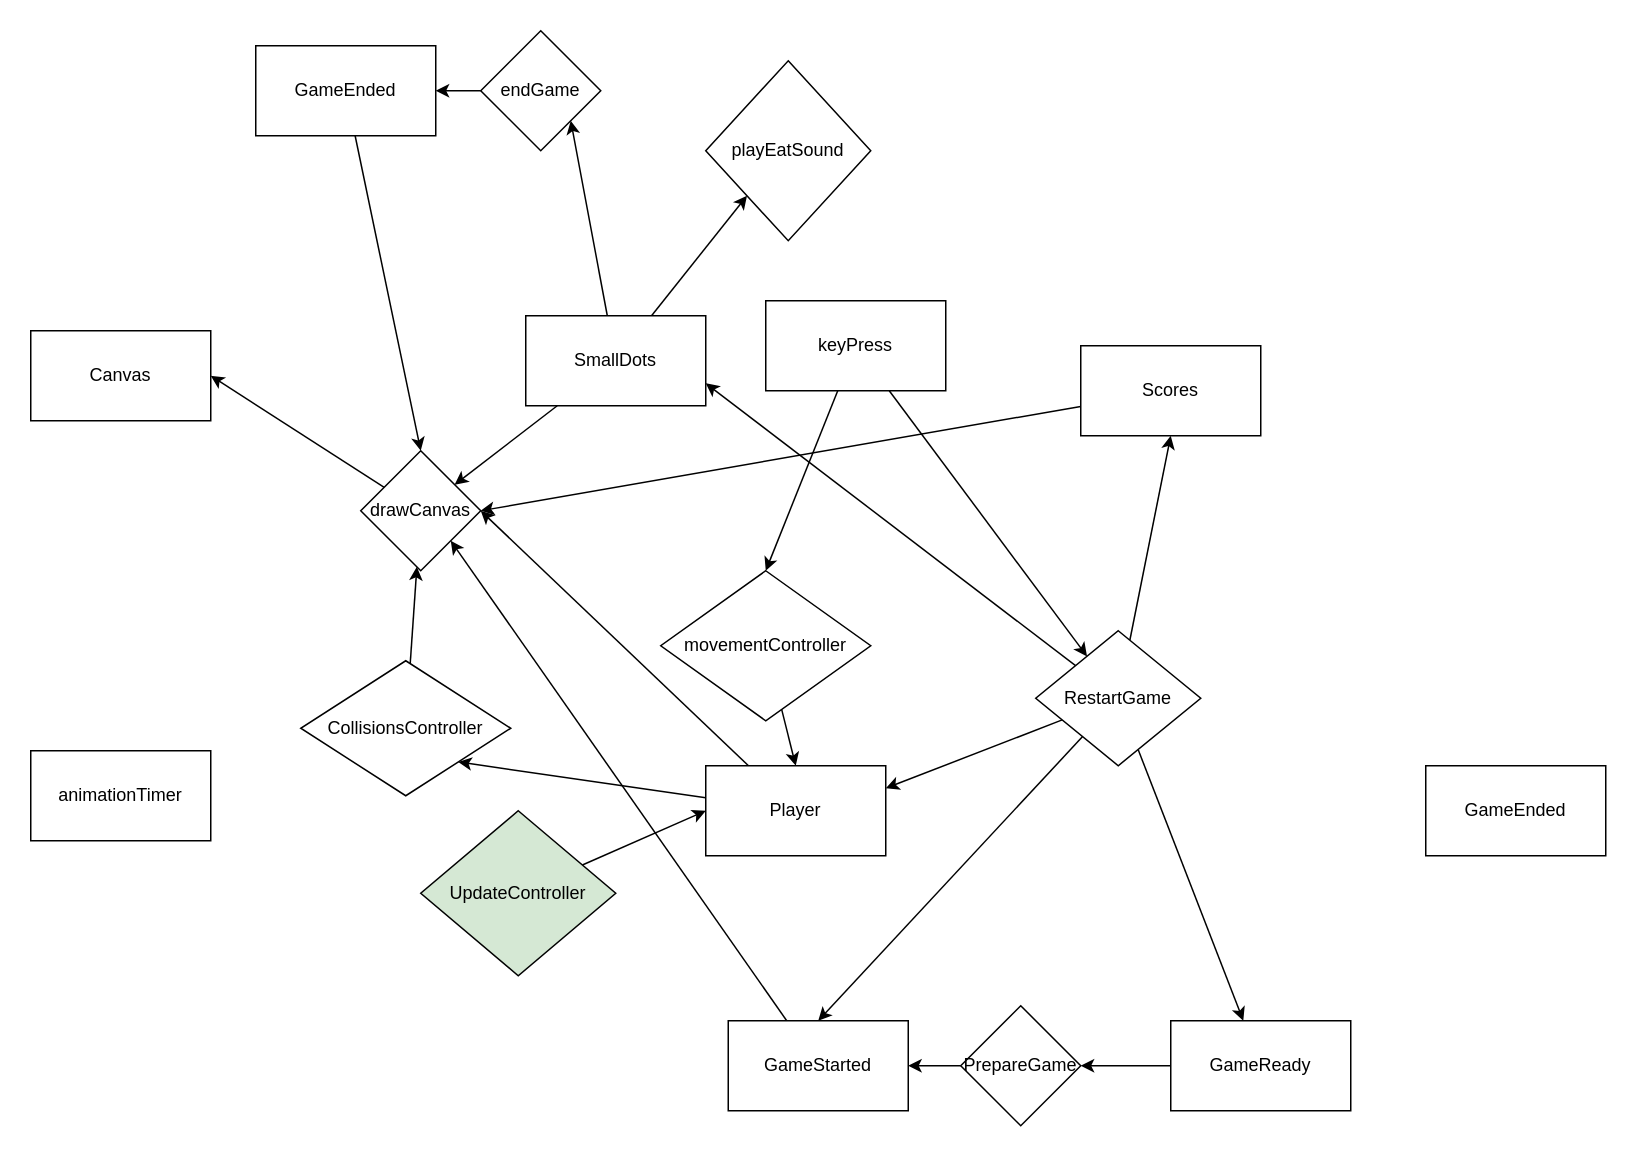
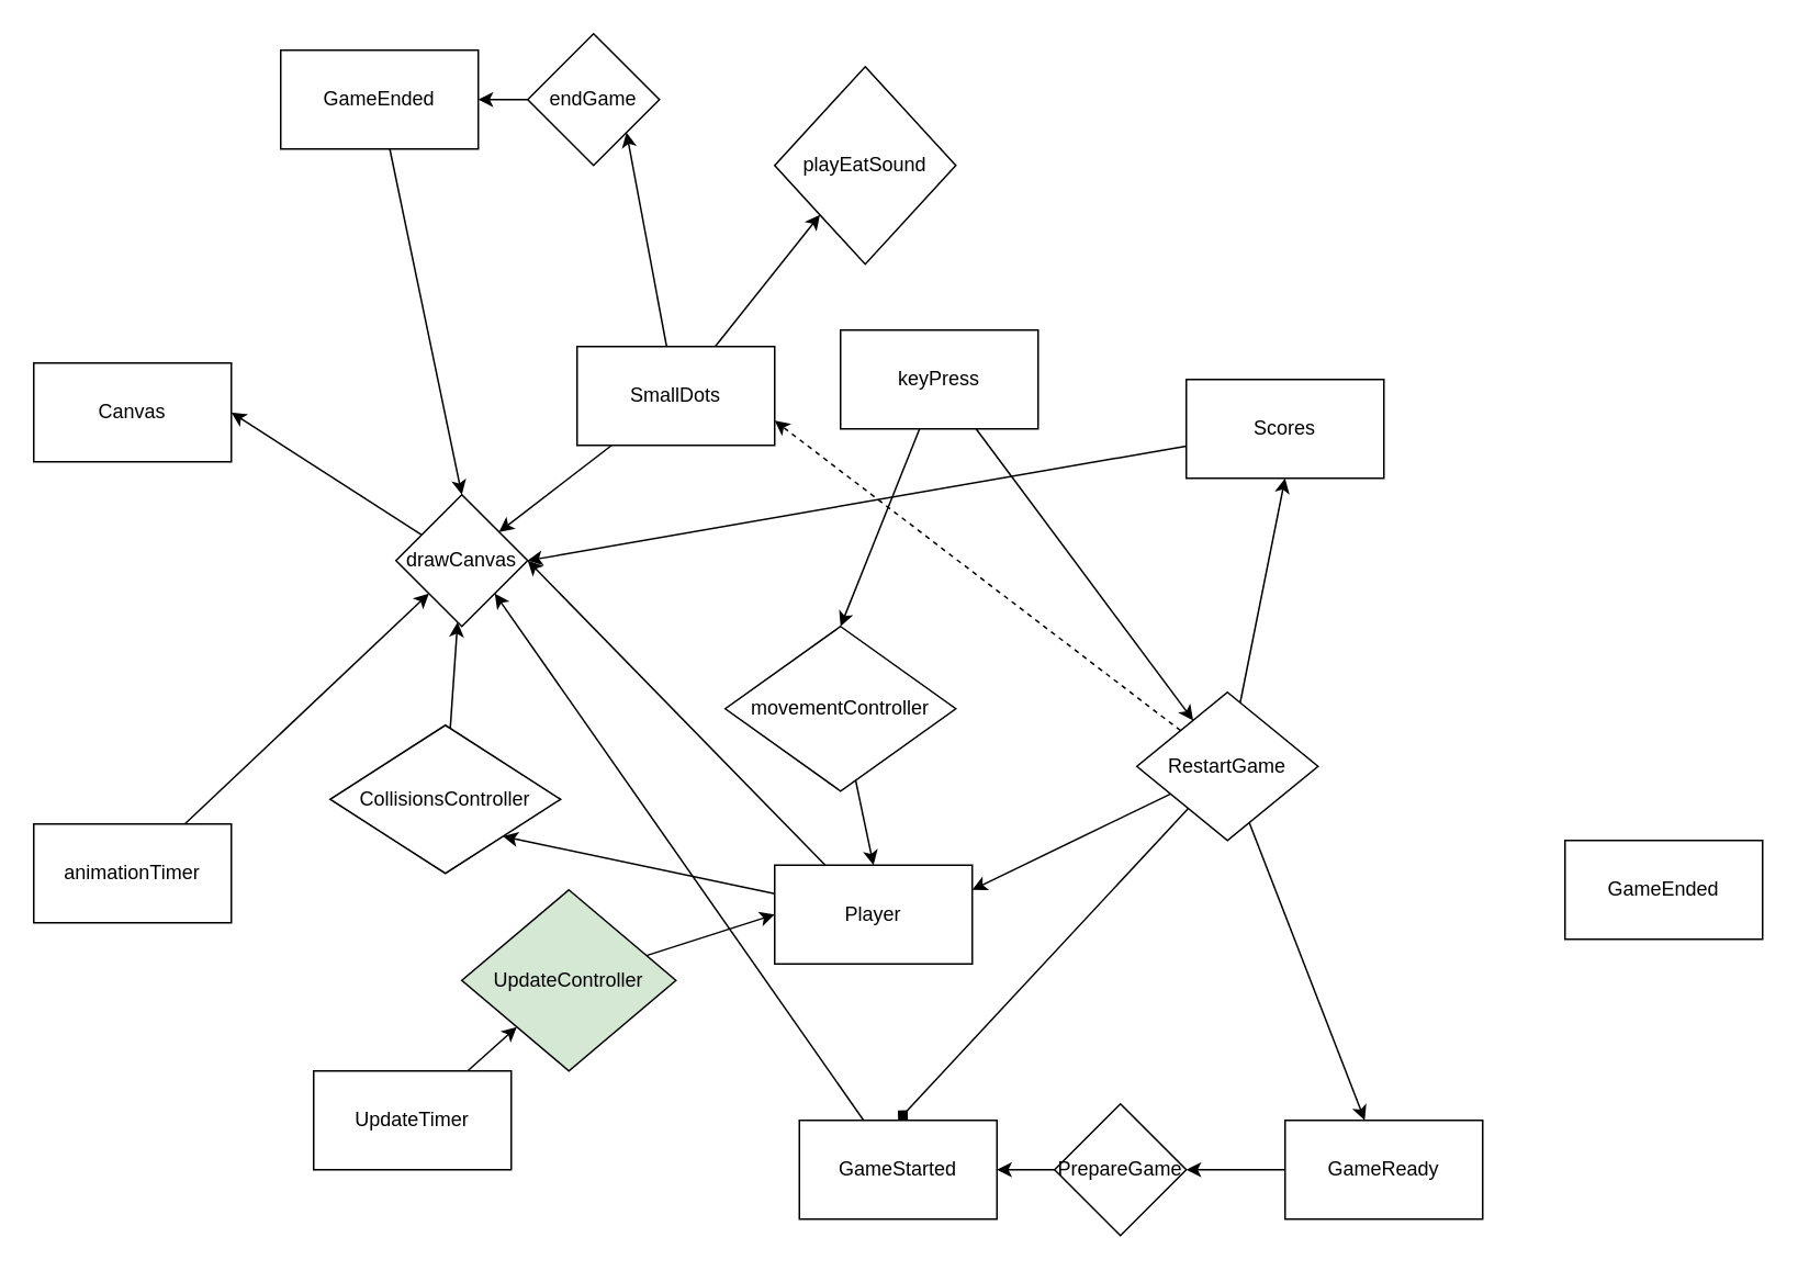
  <mxCell id="0" />
  <mxCell id="1" parent="0" />
  <mxCell id="2" style="edgeStyle=none;rounded=0;orthogonalLoop=1;jettySize=auto;html=1;" edge="1" parent="1" source="5" target="36"><mxGeometry relative="1" as="geometry" /></mxCell>
  <mxCell id="3" style="edgeStyle=none;rounded=0;orthogonalLoop=1;jettySize=auto;html=1;entryX=1;entryY=1;entryDx=0;entryDy=0;" edge="1" parent="1" source="5" target="41"><mxGeometry relative="1" as="geometry"><mxPoint x="320" y="120" as="targetPoint" /></mxGeometry></mxCell>
  <mxCell id="4" style="edgeStyle=none;rounded=0;orthogonalLoop=1;jettySize=auto;html=1;entryX=0;entryY=1;entryDx=0;entryDy=0;" edge="1" parent="1" source="5" target="44"><mxGeometry relative="1" as="geometry" /></mxCell>
  <mxCell id="5" value="SmallDots" style="rounded=0;whiteSpace=wrap;html=1;" vertex="1" parent="1"><mxGeometry x="350" y="210" width="120" height="60" as="geometry" /></mxCell>
  <mxCell id="6" style="edgeStyle=none;rounded=0;orthogonalLoop=1;jettySize=auto;html=1;entryX=1;entryY=1;entryDx=0;entryDy=0;" edge="1" parent="1" source="8" target="34"><mxGeometry relative="1" as="geometry" /></mxCell>
  <mxCell id="7" style="edgeStyle=none;rounded=0;orthogonalLoop=1;jettySize=auto;html=1;entryX=1;entryY=0.5;entryDx=0;entryDy=0;" edge="1" parent="1" source="8" target="36"><mxGeometry relative="1" as="geometry" /></mxCell>
- <mxCell id="8" value="Player" style="rounded=0;whiteSpace=wrap;html=1;" vertex="1" parent="1"><mxGeometry x="470" y="510" width="120" height="60" as="geometry" /></mxCell>
+ <mxCell id="8" value="Player" style="rounded=0;whiteSpace=wrap;html=1;" vertex="1" parent="1"><mxGeometry x="470" y="525" width="120" height="60" as="geometry" /></mxCell>
  <mxCell id="9" style="edgeStyle=none;rounded=0;orthogonalLoop=1;jettySize=auto;html=1;entryX=1;entryY=0.5;entryDx=0;entryDy=0;" edge="1" parent="1" source="10" target="36"><mxGeometry relative="1" as="geometry" /></mxCell>
  <mxCell id="10" value="Scores" style="rounded=0;whiteSpace=wrap;html=1;" vertex="1" parent="1"><mxGeometry x="720" y="230" width="120" height="60" as="geometry" /></mxCell>
  <mxCell id="11" style="rounded=0;orthogonalLoop=1;jettySize=auto;html=1;entryX=1;entryY=0.5;entryDx=0;entryDy=0;" edge="1" parent="1" source="12" target="19"><mxGeometry relative="1" as="geometry" /></mxCell>
  <mxCell id="12" value="GameReady" style="rounded=0;whiteSpace=wrap;html=1;" vertex="1" parent="1"><mxGeometry x="780" y="680" width="120" height="60" as="geometry" /></mxCell>
  <mxCell id="13" style="edgeStyle=none;rounded=0;orthogonalLoop=1;jettySize=auto;html=1;entryX=1;entryY=1;entryDx=0;entryDy=0;" edge="1" parent="1" source="14" target="36"><mxGeometry relative="1" as="geometry" /></mxCell>
  <mxCell id="14" value="GameStarted" style="rounded=0;whiteSpace=wrap;html=1;" vertex="1" parent="1"><mxGeometry x="485" y="680" width="120" height="60" as="geometry" /></mxCell>
  <mxCell id="15" style="edgeStyle=none;rounded=0;orthogonalLoop=1;jettySize=auto;html=1;entryX=0.5;entryY=0;entryDx=0;entryDy=0;" edge="1" parent="1" source="17" target="22"><mxGeometry relative="1" as="geometry" /></mxCell>
  <mxCell id="16" style="edgeStyle=none;rounded=0;orthogonalLoop=1;jettySize=auto;html=1;" edge="1" parent="1" source="17" target="28"><mxGeometry relative="1" as="geometry" /></mxCell>
  <mxCell id="17" value="keyPress" style="rounded=0;whiteSpace=wrap;html=1;" vertex="1" parent="1"><mxGeometry x="510" y="200" width="120" height="60" as="geometry" /></mxCell>
  <mxCell id="18" style="edgeStyle=none;rounded=0;orthogonalLoop=1;jettySize=auto;html=1;entryX=1;entryY=0.5;entryDx=0;entryDy=0;" edge="1" parent="1" source="19" target="14"><mxGeometry relative="1" as="geometry" /></mxCell>
  <mxCell id="19" value="PrepareGame" style="rhombus;whiteSpace=wrap;html=1;" vertex="1" parent="1"><mxGeometry x="640" y="670" width="80" height="80" as="geometry" /></mxCell>
  <mxCell id="20" value="GameEnded" style="rounded=0;whiteSpace=wrap;html=1;" vertex="1" parent="1"><mxGeometry x="950" y="510" width="120" height="60" as="geometry" /></mxCell>
  <mxCell id="21" style="edgeStyle=none;rounded=0;orthogonalLoop=1;jettySize=auto;html=1;entryX=0.5;entryY=0;entryDx=0;entryDy=0;" edge="1" parent="1" source="22" target="8"><mxGeometry relative="1" as="geometry" /></mxCell>
  <mxCell id="22" value="movementController" style="rhombus;whiteSpace=wrap;html=1;" vertex="1" parent="1"><mxGeometry x="440" y="380" width="140" height="100" as="geometry" /></mxCell>
- <mxCell id="23" style="edgeStyle=none;rounded=0;orthogonalLoop=1;jettySize=auto;html=1;entryX=0.5;entryY=0;entryDx=0;entryDy=0;" edge="1" parent="1" source="28" target="14"><mxGeometry relative="1" as="geometry" /></mxCell>
+ <mxCell id="23" style="edgeStyle=none;rounded=0;orthogonalLoop=1;jettySize=auto;html=1;entryX=0.5;entryY=0;entryDx=0;entryDy=0;endArrow=diamond;" edge="1" parent="1" source="28" target="14"><mxGeometry relative="1" as="geometry" /></mxCell>
  <mxCell id="24" style="edgeStyle=none;rounded=0;orthogonalLoop=1;jettySize=auto;html=1;" edge="1" parent="1" source="28" target="12"><mxGeometry relative="1" as="geometry" /></mxCell>
- <mxCell id="25" style="edgeStyle=none;rounded=0;orthogonalLoop=1;jettySize=auto;html=1;entryX=1;entryY=0.75;entryDx=0;entryDy=0;" edge="1" parent="1" source="28" target="5"><mxGeometry relative="1" as="geometry" /></mxCell>
+ <mxCell id="25" style="edgeStyle=none;rounded=0;orthogonalLoop=1;jettySize=auto;html=1;entryX=1;entryY=0.75;entryDx=0;entryDy=0;dashed=1;" edge="1" parent="1" source="28" target="5"><mxGeometry relative="1" as="geometry" /></mxCell>
  <mxCell id="26" style="edgeStyle=none;rounded=0;orthogonalLoop=1;jettySize=auto;html=1;entryX=1;entryY=0.25;entryDx=0;entryDy=0;" edge="1" parent="1" source="28" target="8"><mxGeometry relative="1" as="geometry" /></mxCell>
  <mxCell id="27" style="edgeStyle=none;rounded=0;orthogonalLoop=1;jettySize=auto;html=1;entryX=0.5;entryY=1;entryDx=0;entryDy=0;" edge="1" parent="1" source="28" target="10"><mxGeometry relative="1" as="geometry" /></mxCell>
  <mxCell id="28" value="RestartGame" style="rhombus;whiteSpace=wrap;html=1;" vertex="1" parent="1"><mxGeometry x="690" y="420" width="110" height="90" as="geometry" /></mxCell>
+ <mxCell id="29" style="edgeStyle=none;rounded=0;orthogonalLoop=1;jettySize=auto;html=1;" edge="1" parent="1" source="30" target="32"><mxGeometry relative="1" as="geometry" /></mxCell>
+ <mxCell id="30" value="UpdateTimer" style="rounded=0;whiteSpace=wrap;html=1;" vertex="1" parent="1"><mxGeometry x="190" y="650" width="120" height="60" as="geometry" /></mxCell>
  <mxCell id="31" style="edgeStyle=none;rounded=0;orthogonalLoop=1;jettySize=auto;html=1;entryX=0;entryY=0.5;entryDx=0;entryDy=0;" edge="1" parent="1" source="32" target="8"><mxGeometry relative="1" as="geometry"><mxPoint x="490" y="580" as="targetPoint" /></mxGeometry></mxCell>
  <mxCell id="32" value="UpdateController" style="rhombus;whiteSpace=wrap;html=1;fillColor=#d5e8d4;" vertex="1" parent="1"><mxGeometry x="280" y="540" width="130" height="110" as="geometry" /></mxCell>
  <mxCell id="33" style="edgeStyle=none;rounded=0;orthogonalLoop=1;jettySize=auto;html=1;" edge="1" parent="1" source="34" target="36"><mxGeometry relative="1" as="geometry" /></mxCell>
  <mxCell id="34" value="CollisionsController" style="rhombus;whiteSpace=wrap;html=1;" vertex="1" parent="1"><mxGeometry x="200" y="440" width="140" height="90" as="geometry" /></mxCell>
  <mxCell id="35" style="edgeStyle=none;rounded=0;orthogonalLoop=1;jettySize=auto;html=1;entryX=1;entryY=0.5;entryDx=0;entryDy=0;" edge="1" parent="1" source="36" target="37"><mxGeometry relative="1" as="geometry" /></mxCell>
  <mxCell id="36" value="drawCanvas" style="rhombus;whiteSpace=wrap;html=1;" vertex="1" parent="1"><mxGeometry x="240" y="300" width="80" height="80" as="geometry" /></mxCell>
  <mxCell id="37" value="Canvas" style="rounded=0;whiteSpace=wrap;html=1;" vertex="1" parent="1"><mxGeometry x="20" y="220" width="120" height="60" as="geometry" /></mxCell>
+ <mxCell id="38" style="edgeStyle=none;rounded=0;orthogonalLoop=1;jettySize=auto;html=1;entryX=0;entryY=1;entryDx=0;entryDy=0;" edge="1" parent="1" source="39" target="36"><mxGeometry relative="1" as="geometry" /></mxCell>
  <mxCell id="39" value="animationTimer" style="rounded=0;whiteSpace=wrap;html=1;" vertex="1" parent="1"><mxGeometry x="20" y="500" width="120" height="60" as="geometry" /></mxCell>
  <mxCell id="40" style="edgeStyle=none;rounded=0;orthogonalLoop=1;jettySize=auto;html=1;" edge="1" parent="1" source="41" target="43"><mxGeometry relative="1" as="geometry" /></mxCell>
  <mxCell id="41" value="endGame" style="rhombus;whiteSpace=wrap;html=1;" vertex="1" parent="1"><mxGeometry x="320" y="20" width="80" height="80" as="geometry" /></mxCell>
  <mxCell id="42" style="edgeStyle=none;rounded=0;orthogonalLoop=1;jettySize=auto;html=1;entryX=0.5;entryY=0;entryDx=0;entryDy=0;" edge="1" parent="1" source="43" target="36"><mxGeometry relative="1" as="geometry" /></mxCell>
  <mxCell id="43" value="GameEnded" style="rounded=0;whiteSpace=wrap;html=1;" vertex="1" parent="1"><mxGeometry x="170" y="30" width="120" height="60" as="geometry" /></mxCell>
  <mxCell id="44" value="playEatSound" style="rhombus;whiteSpace=wrap;html=1;" vertex="1" parent="1"><mxGeometry x="470" y="40" width="110" height="120" as="geometry" /></mxCell>
